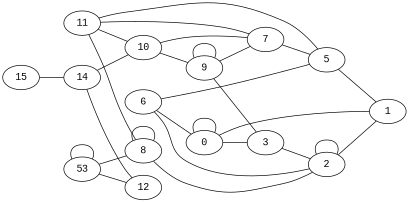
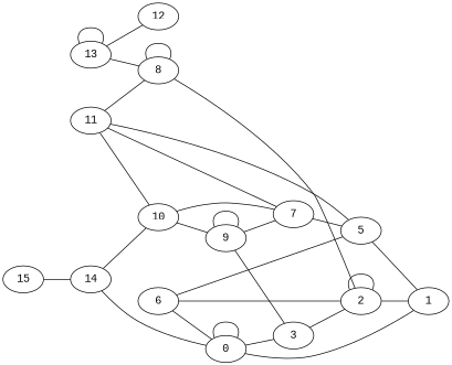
  graph {
    fontname="Liberation Mono"
    rankdir=LR
    node [fontname="Liberation Mono"]
    edge [fontname="Liberation Mono"]
    2
    1
    3
    n4 [label=0]
    5
    6
    7
    8
    9
    10
    11
-   13 [label=53]
+   13
    12
    14
    15
    2 -- 2
    2 -- 1
    3 -- 2
    n4 -- 1
    n4 -- 3
    n4 -- n4
    5 -- 1
    6 -- 2
    6 -- n4
    6 -- 5
    7 -- 5
    8 -- 2
    8 -- 8
    9 -- 3
    9 -- 7
    9 -- 9
    10 -- 7
    10 -- 9
    11 -- 5
    11 -- 7
    11 -- 8
    11 -- 10
    13 -- 8
    13 -- 13
    13 -- 12
    14 -- 10
-   14 -- 12
+   14 -- n4
    15 -- 14
  }
